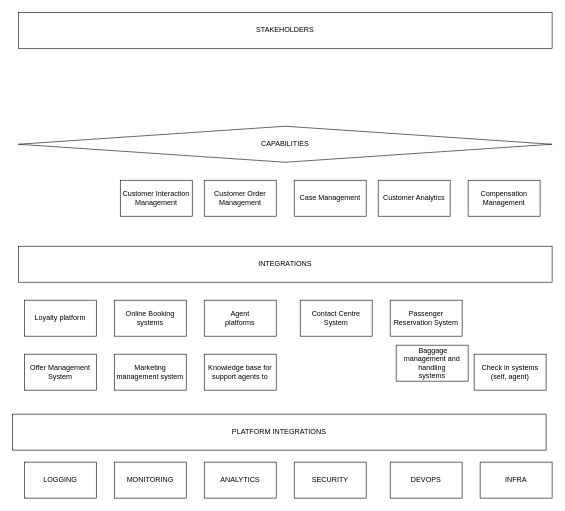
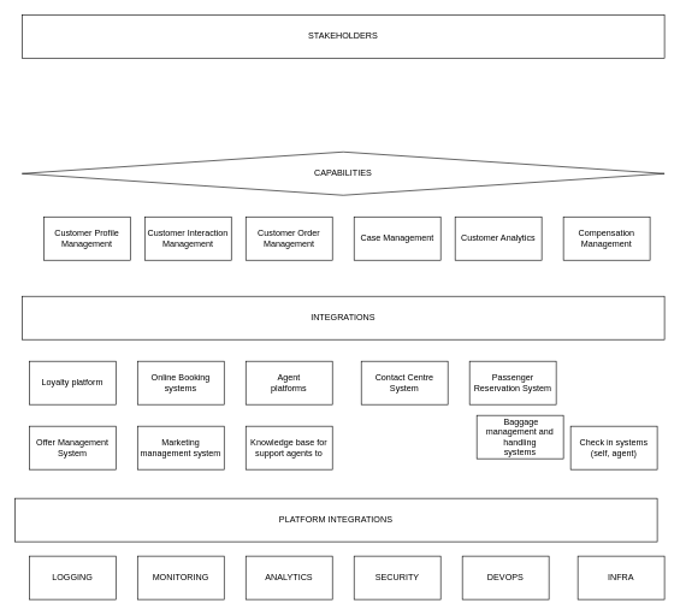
  <mxCell id="0" />
  <mxCell id="1" parent="0" />
  <mxCell id="2" value="Loyalty platform" style="rounded=0;whiteSpace=wrap;html=1;" parent="1" vertex="1"><mxGeometry x="40" y="500" width="120" height="60" as="geometry" /></mxCell>
  <mxCell id="3" value="Online Booking systems" style="rounded=0;whiteSpace=wrap;html=1;" parent="1" vertex="1"><mxGeometry x="190" y="500" width="120" height="60" as="geometry" /></mxCell>
  <mxCell id="4" value="&lt;div&gt;&lt;span style=&quot;background-color: initial;&quot;&gt;Agent&lt;/span&gt;&lt;br&gt;&lt;/div&gt;&lt;div&gt;platforms&lt;/div&gt;" style="rounded=0;whiteSpace=wrap;html=1;" parent="1" vertex="1"><mxGeometry x="340" y="500" width="120" height="60" as="geometry" /></mxCell>
  <mxCell id="5" value="Contact Centre System" style="rounded=0;whiteSpace=wrap;html=1;" parent="1" vertex="1"><mxGeometry x="500" y="500" width="120" height="60" as="geometry" /></mxCell>
  <mxCell id="6" value="Passenger Reservation System" style="rounded=0;whiteSpace=wrap;html=1;" parent="1" vertex="1"><mxGeometry x="650" y="500" width="120" height="60" as="geometry" /></mxCell>
  <mxCell id="7" value="Offer Management System" style="rounded=0;whiteSpace=wrap;html=1;" parent="1" vertex="1"><mxGeometry x="40" y="590" width="120" height="60" as="geometry" /></mxCell>
  <mxCell id="8" value="Marketing management system" style="rounded=0;whiteSpace=wrap;html=1;" parent="1" vertex="1"><mxGeometry x="190" y="590" width="120" height="60" as="geometry" /></mxCell>
  <mxCell id="9" value="Check in systems (self, agent)" style="rounded=0;whiteSpace=wrap;html=1;" parent="1" vertex="1"><mxGeometry x="790" y="590" width="120" height="60" as="geometry" /></mxCell>
  <mxCell id="10" value="Knowledge base for support agents to" style="rounded=0;whiteSpace=wrap;html=1;" parent="1" vertex="1"><mxGeometry x="340" y="590" width="120" height="60" as="geometry" /></mxCell>
  <mxCell id="11" value="&lt;div&gt;&amp;nbsp;Baggage management and handling&lt;/div&gt;&lt;div&gt;systems&lt;/div&gt;" style="rounded=0;whiteSpace=wrap;html=1;" parent="1" vertex="1"><mxGeometry x="660" y="575" width="120" height="60" as="geometry" /></mxCell>
  <mxCell id="12" value="Compensation Management" style="rounded=0;whiteSpace=wrap;html=1;" parent="1" vertex="1"><mxGeometry x="780" y="300" width="120" height="60" as="geometry" /></mxCell>
  <mxCell id="13" value="Case Management" style="rounded=0;whiteSpace=wrap;html=1;" parent="1" vertex="1"><mxGeometry x="490" y="300" width="120" height="60" as="geometry" /></mxCell>
  <mxCell id="14" value="Customer Analytics" style="rounded=0;whiteSpace=wrap;html=1;" parent="1" vertex="1"><mxGeometry x="630" y="300" width="120" height="60" as="geometry" /></mxCell>
+ <mxCell id="15" value="Customer Profile Management" style="rounded=0;whiteSpace=wrap;html=1;" parent="1" vertex="1"><mxGeometry x="60" y="300" width="120" height="60" as="geometry" /></mxCell>
  <mxCell id="16" value="Customer Interaction Management" style="rounded=0;whiteSpace=wrap;html=1;" parent="1" vertex="1"><mxGeometry x="200" y="300" width="120" height="60" as="geometry" /></mxCell>
  <mxCell id="17" value="Customer Order Management" style="rounded=0;whiteSpace=wrap;html=1;" parent="1" vertex="1"><mxGeometry x="340" y="300" width="120" height="60" as="geometry" /></mxCell>
  <mxCell id="18" value="INTEGRATIONS" style="rounded=0;whiteSpace=wrap;html=1;" parent="1" vertex="1"><mxGeometry x="30" y="410" width="890" height="60" as="geometry" /></mxCell>
  <mxCell id="19" value="CAPABILITIES" style="rhombus;whiteSpace=wrap;html=1;" parent="1" vertex="1"><mxGeometry x="30" y="210" width="890" height="60" as="geometry" /></mxCell>
  <mxCell id="20" value="STAKEHOLDERS" style="rounded=0;whiteSpace=wrap;html=1;" parent="1" vertex="1"><mxGeometry x="30" y="20" width="890" height="60" as="geometry" /></mxCell>
  <mxCell id="21" value="PLATFORM INTEGRATIONS" style="rounded=0;whiteSpace=wrap;html=1;" parent="1" vertex="1"><mxGeometry x="20" y="690" width="890" height="60" as="geometry" /></mxCell>
  <mxCell id="22" value="LOGGING" style="rounded=0;whiteSpace=wrap;html=1;" parent="1" vertex="1"><mxGeometry x="40" y="770" width="120" height="60" as="geometry" /></mxCell>
  <mxCell id="23" value="MONITORING" style="rounded=0;whiteSpace=wrap;html=1;" parent="1" vertex="1"><mxGeometry x="190" y="770" width="120" height="60" as="geometry" /></mxCell>
  <mxCell id="24" value="ANALYTICS" style="rounded=0;whiteSpace=wrap;html=1;" parent="1" vertex="1"><mxGeometry x="340" y="770" width="120" height="60" as="geometry" /></mxCell>
  <mxCell id="25" value="SECURITY" style="rounded=0;whiteSpace=wrap;html=1;" parent="1" vertex="1"><mxGeometry x="490" y="770" width="120" height="60" as="geometry" /></mxCell>
- <mxCell id="26" value="DEVOPS" style="rounded=0;whiteSpace=wrap;html=1;" parent="1" vertex="1"><mxGeometry x="650" y="770" width="120" height="60" as="geometry" /></mxCell>
+ <mxCell id="26" value="DEVOPS" style="rounded=0;whiteSpace=wrap;html=1;" parent="1" vertex="1"><mxGeometry x="640" y="770" width="120" height="60" as="geometry" /></mxCell>
  <mxCell id="27" value="INFRA" style="rounded=0;whiteSpace=wrap;html=1;" parent="1" vertex="1"><mxGeometry x="800" y="770" width="120" height="60" as="geometry" /></mxCell>
